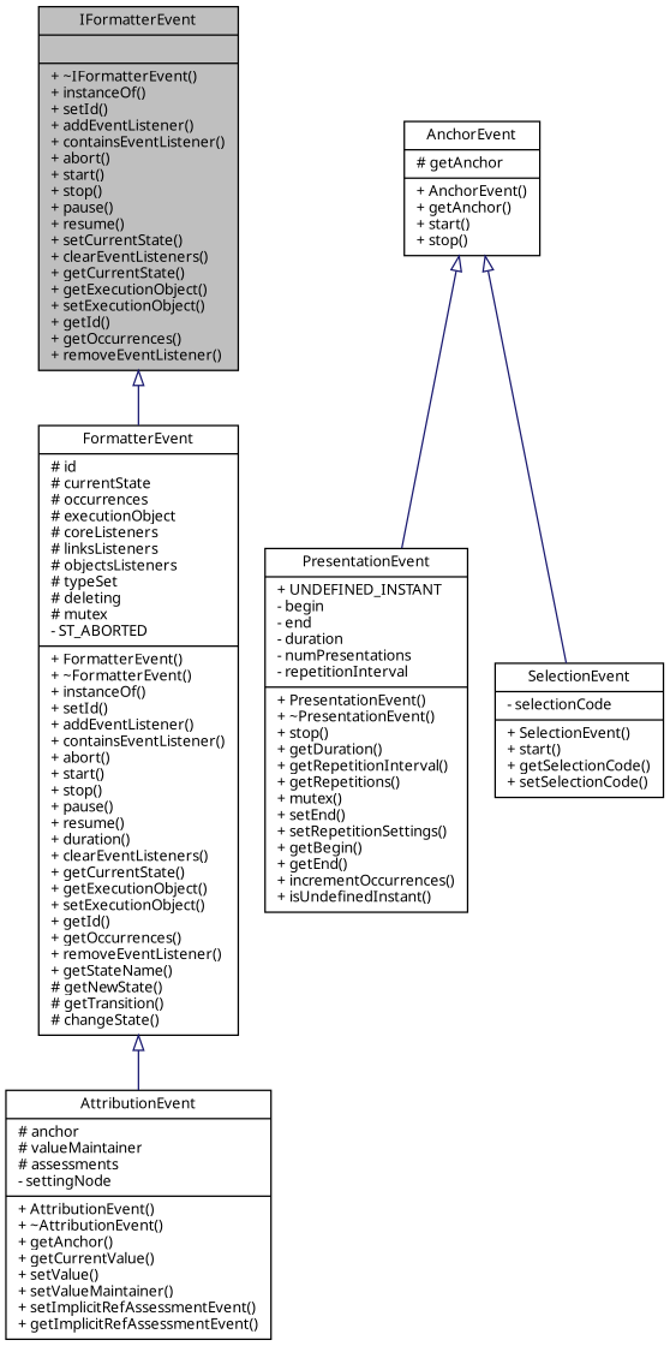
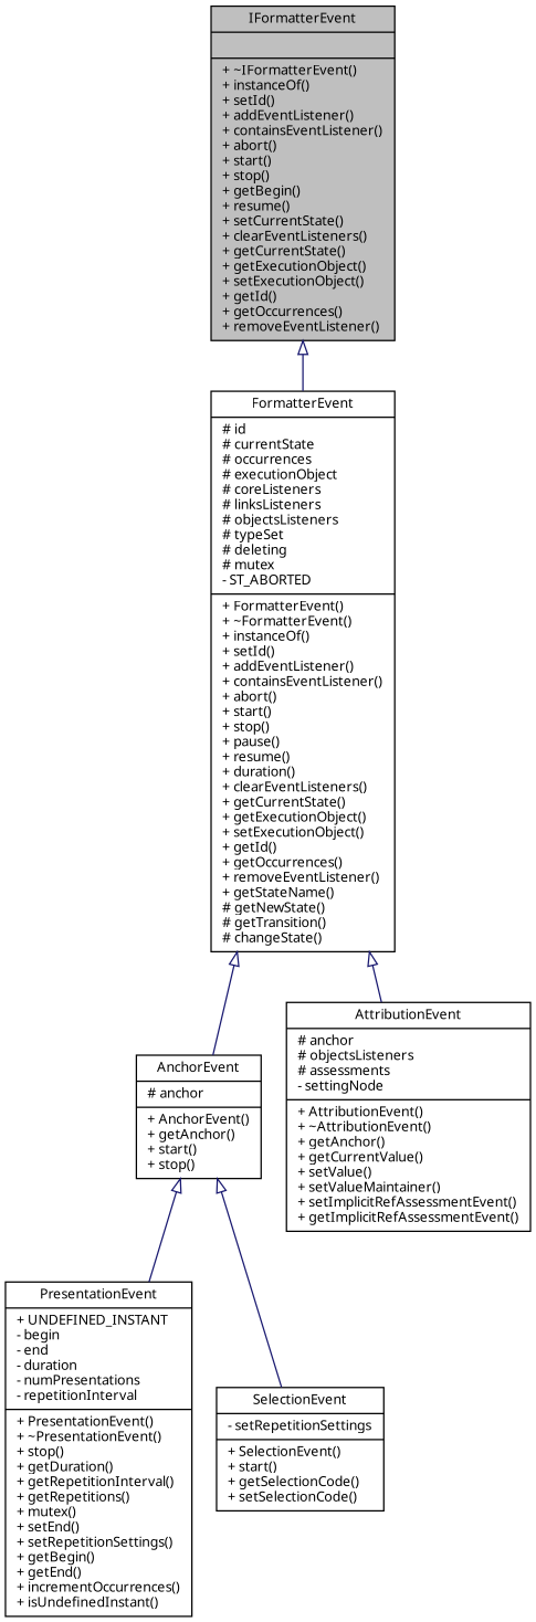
  digraph {
    node [color=black fillcolor=white fontname="FreeSans.ttf" fontsize=10 shape=record style=filled]
    edge [arrowtail=empty color=midnightblue dir=back fontname="FreeSans.ttf" fontsize=10 labelfontname="FreeSans.ttf" labelfontsize=10 style=solid]
-   n1 [fillcolor=grey75 fontcolor=black height=0.2 label="{IFormatterEvent\n||+ ~IFormatterEvent()\l+ instanceOf()\l+ setId()\l+ addEventListener()\l+ containsEventListener()\l+ abort()\l+ start()\l+ stop()\l+ pause()\l+ resume()\l+ setCurrentState()\l+ clearEventListeners()\l+ getCurrentState()\l+ getExecutionObject()\l+ setExecutionObject()\l+ getId()\l+ getOccurrences()\l+ removeEventListener()\l}" width=0.4]
+   n1 [fillcolor=grey75 fontcolor=black height=0.2 label="{IFormatterEvent\n||+ ~IFormatterEvent()\l+ instanceOf()\l+ setId()\l+ addEventListener()\l+ containsEventListener()\l+ abort()\l+ start()\l+ stop()\l+ getBegin()\l+ resume()\l+ setCurrentState()\l+ clearEventListeners()\l+ getCurrentState()\l+ getExecutionObject()\l+ setExecutionObject()\l+ getId()\l+ getOccurrences()\l+ removeEventListener()\l}" width=0.4]
    n2 [height=0.2 label="{FormatterEvent\n|# id\l# currentState\l# occurrences\l# executionObject\l# coreListeners\l# linksListeners\l# objectsListeners\l# typeSet\l# deleting\l# mutex\l- ST_ABORTED\l|+ FormatterEvent()\l+ ~FormatterEvent()\l+ instanceOf()\l+ setId()\l+ addEventListener()\l+ containsEventListener()\l+ abort()\l+ start()\l+ stop()\l+ pause()\l+ resume()\l+ duration()\l+ clearEventListeners()\l+ getCurrentState()\l+ getExecutionObject()\l+ setExecutionObject()\l+ getId()\l+ getOccurrences()\l+ removeEventListener()\l+ getStateName()\l# getNewState()\l# getTransition()\l# changeState()\l}" width=0.4]
-   n3 [height=0.2 label="{AnchorEvent\n|# getAnchor\l|+ AnchorEvent()\l+ getAnchor()\l+ start()\l+ stop()\l}" width=0.4]
-   n4 [height=0.2 label="{AttributionEvent\n|# anchor\l# valueMaintainer\l# assessments\l- settingNode\l|+ AttributionEvent()\l+ ~AttributionEvent()\l+ getAnchor()\l+ getCurrentValue()\l+ setValue()\l+ setValueMaintainer()\l+ setImplicitRefAssessmentEvent()\l+ getImplicitRefAssessmentEvent()\l}" width=0.4]
+   n3 [height=0.2 label="{AnchorEvent\n|# anchor\l|+ AnchorEvent()\l+ getAnchor()\l+ start()\l+ stop()\l}" width=0.4]
+   n4 [height=0.2 label="{AttributionEvent\n|# anchor\l# objectsListeners\l# assessments\l- settingNode\l|+ AttributionEvent()\l+ ~AttributionEvent()\l+ getAnchor()\l+ getCurrentValue()\l+ setValue()\l+ setValueMaintainer()\l+ setImplicitRefAssessmentEvent()\l+ getImplicitRefAssessmentEvent()\l}" width=0.4]
    n5 [height=0.2 label="{PresentationEvent\n|+ UNDEFINED_INSTANT\l- begin\l- end\l- duration\l- numPresentations\l- repetitionInterval\l|+ PresentationEvent()\l+ ~PresentationEvent()\l+ stop()\l+ getDuration()\l+ getRepetitionInterval()\l+ getRepetitions()\l+ mutex()\l+ setEnd()\l+ setRepetitionSettings()\l+ getBegin()\l+ getEnd()\l+ incrementOccurrences()\l+ isUndefinedInstant()\l}" width=0.4]
-   n6 [height=0.2 label="{SelectionEvent\n|- selectionCode\l|+ SelectionEvent()\l+ start()\l+ getSelectionCode()\l+ setSelectionCode()\l}" width=0.4]
+   n6 [height=0.2 label="{SelectionEvent\n|- setRepetitionSettings\l|+ SelectionEvent()\l+ start()\l+ getSelectionCode()\l+ setSelectionCode()\l}" width=0.4]
    n1 -> n2
+   n2 -> n3
    n2 -> n4
    n3 -> n5
    n3 -> n6
  }
